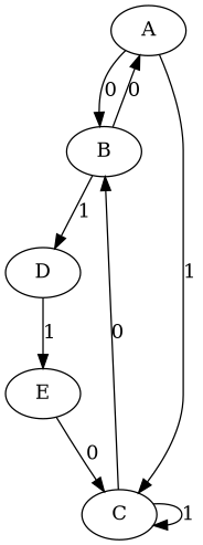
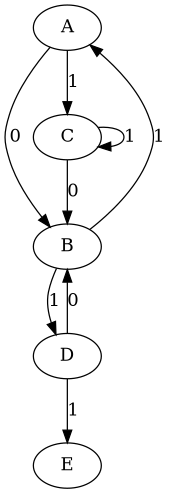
  digraph {
    A
    B
    C
    D
    E
    A -> B [label=0]
    A -> C [label=1]
-   B -> A [label=0]
+   B -> A [label=1]
    B -> D [label=1]
    C -> B [label=0]
    C -> C [label=1]
+   D -> B [label=0]
    D -> E [label=1]
-   E -> C [label=0]
  }
